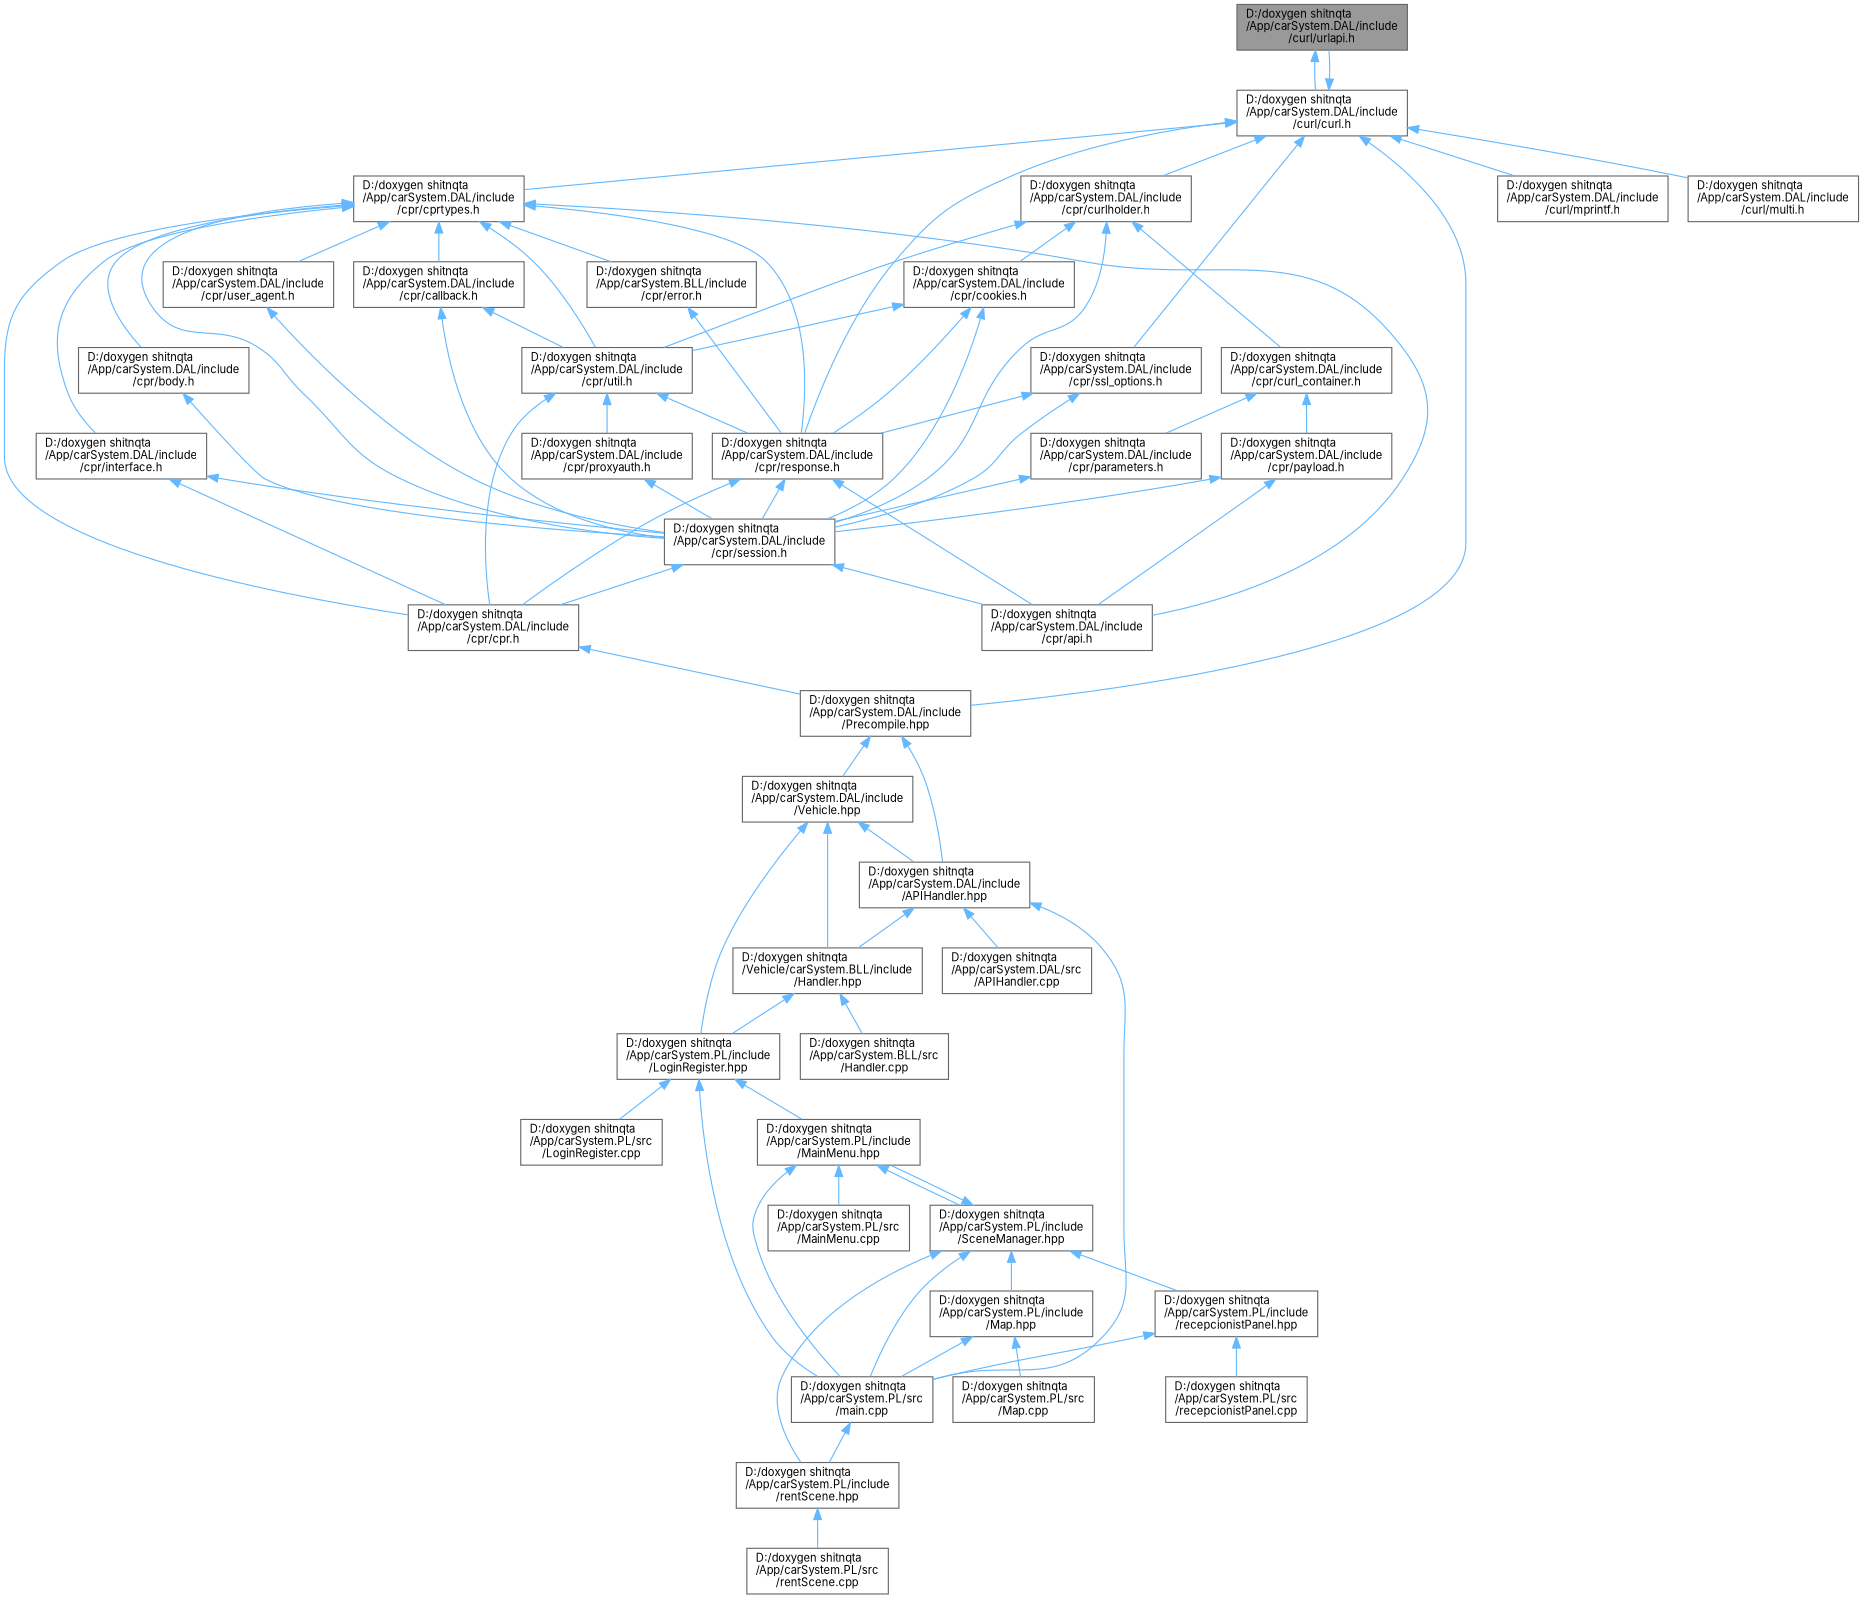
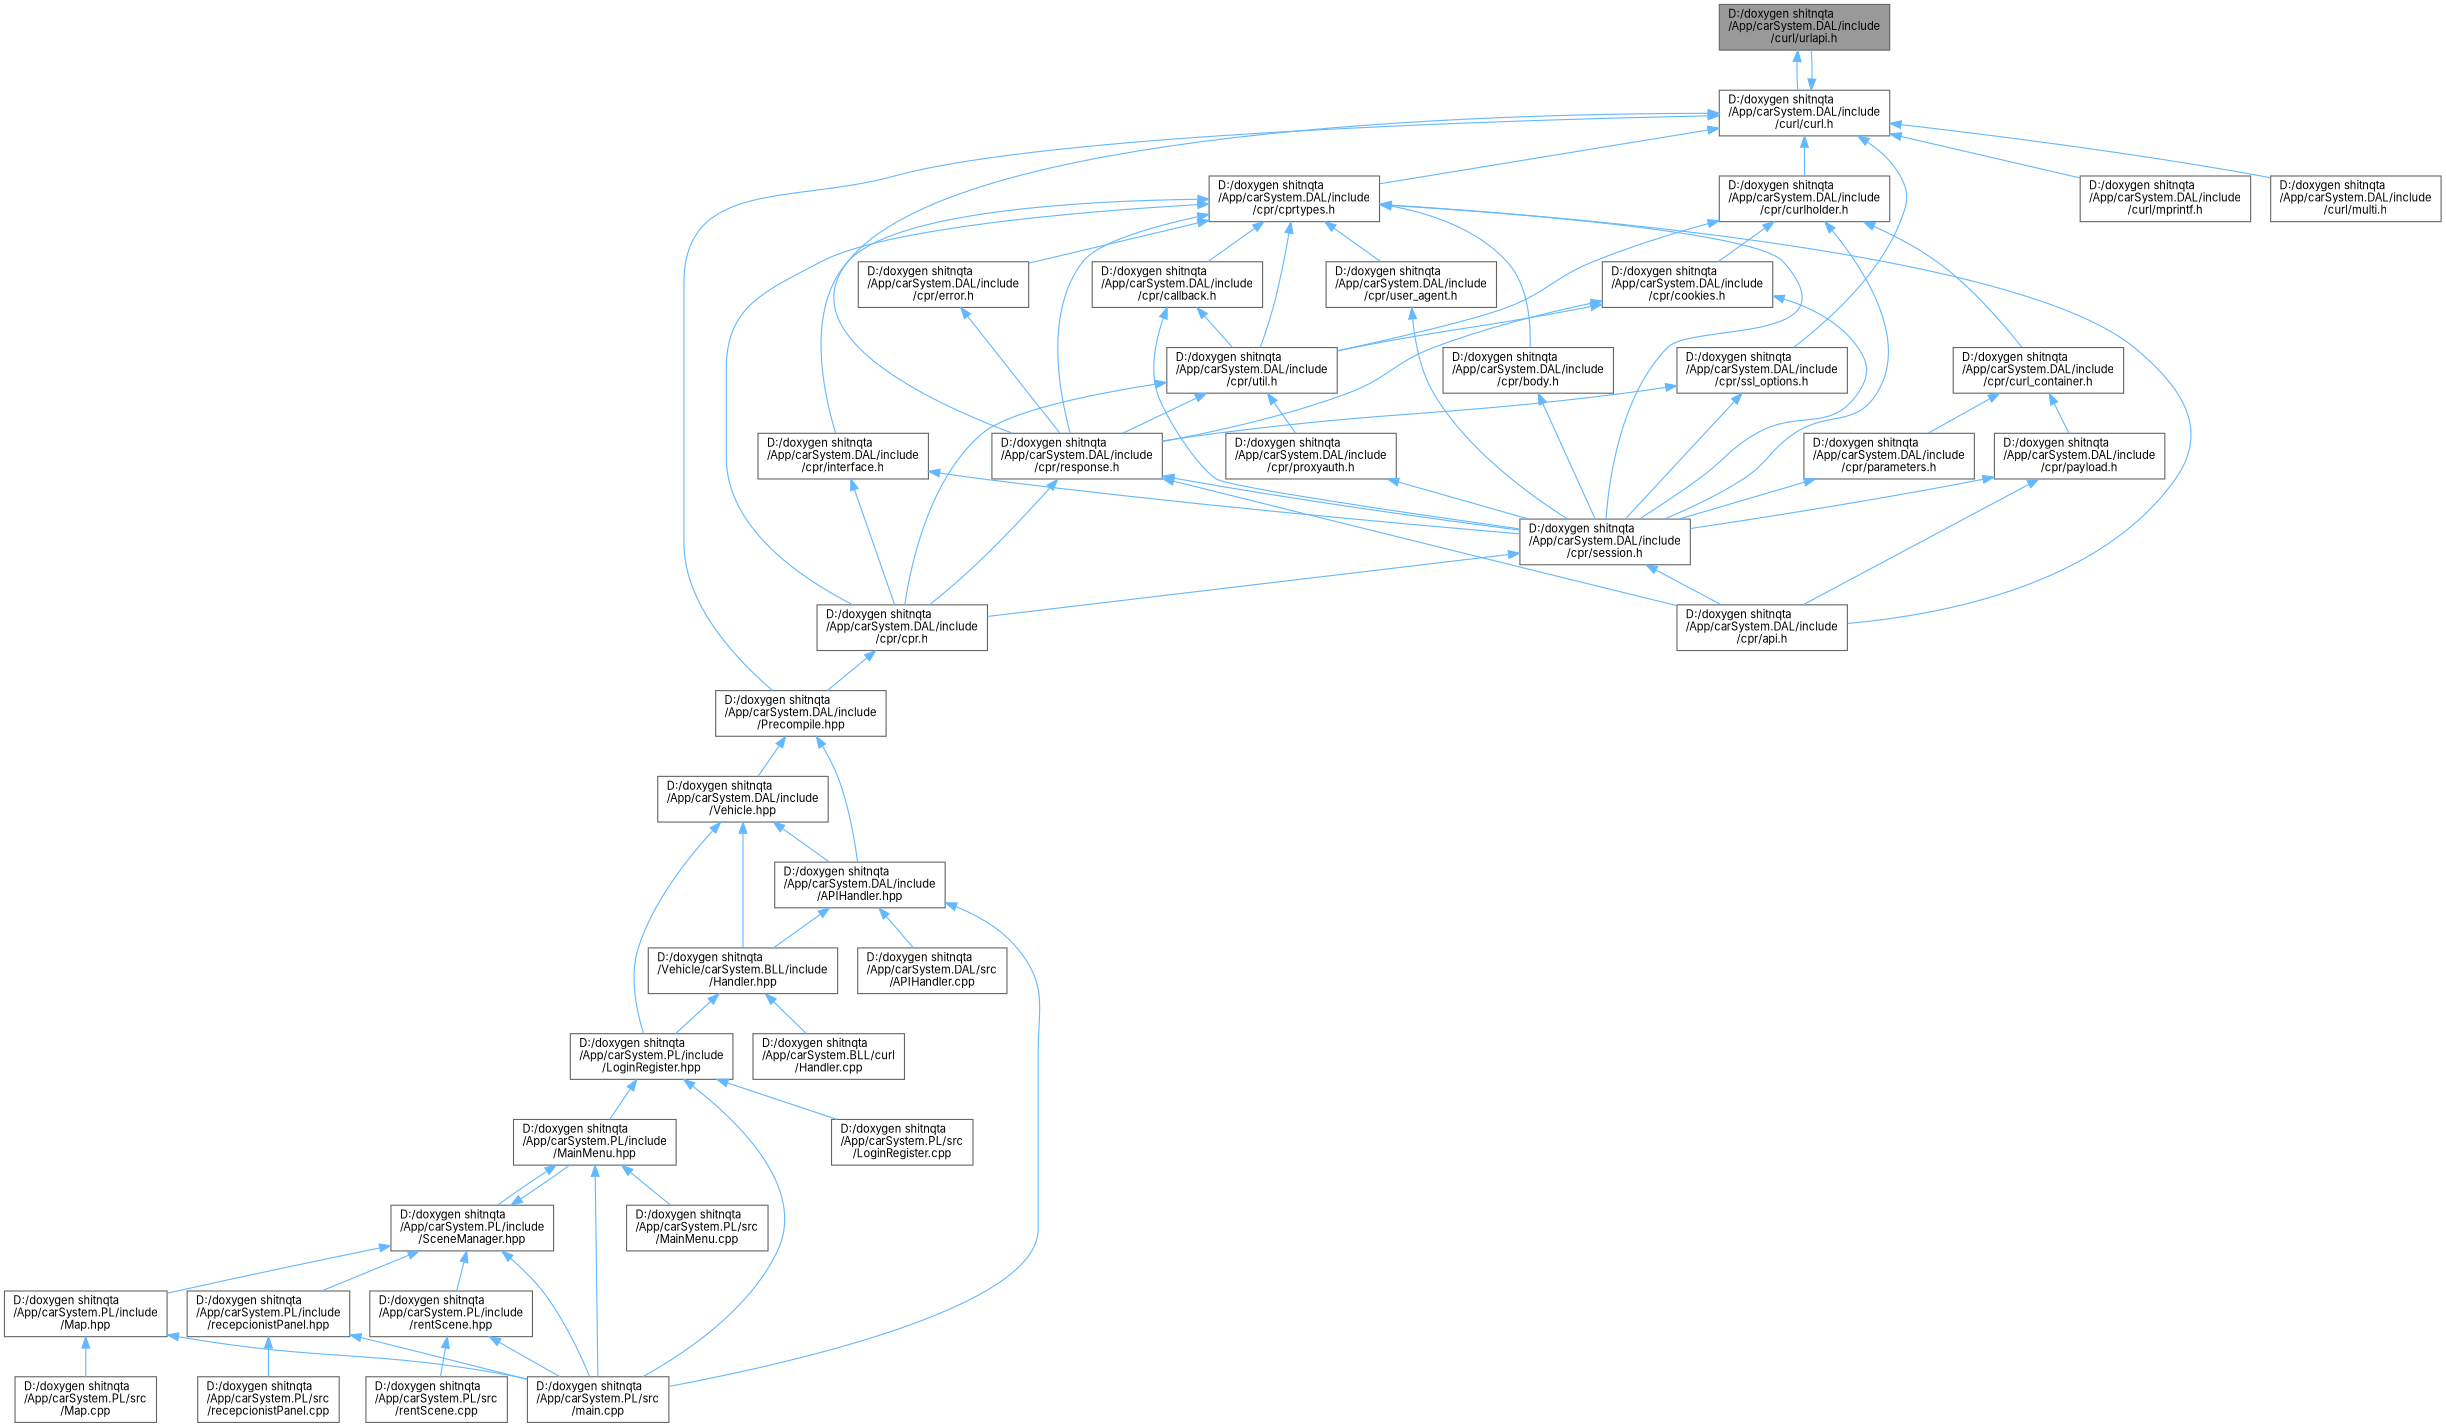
  digraph {
    fontname=Inter
    node [color=grey40 fillcolor=white fontname=Inter fontsize=10 shape=box style=filled]
    edge [color=steelblue1 dir=back fontname=Inter fontsize=10 labelfontname=Helvetica labelfontsize=10 style=solid]
    n1 [color=gray40 fillcolor=grey60 fontcolor=black height=0.2 label="D:/doxygen shitnqta\l/App/carSystem.DAL/include\l/curl/urlapi.h" width=0.4]
    n2 [height=0.2 label="D:/doxygen shitnqta\l/App/carSystem.DAL/include\l/curl/curl.h" width=0.4]
    n3 [height=0.2 label="D:/doxygen shitnqta\l/App/carSystem.DAL/include\l/Precompile.hpp" width=0.4]
    n4 [height=0.2 label="D:/doxygen shitnqta\l/App/carSystem.DAL/include\l/cpr/cprtypes.h" width=0.4]
    n5 [height=0.2 label="D:/doxygen shitnqta\l/App/carSystem.DAL/include\l/cpr/response.h" width=0.4]
    n6 [height=0.2 label="D:/doxygen shitnqta\l/App/carSystem.DAL/include\l/cpr/curlholder.h" width=0.4]
    n7 [height=0.2 label="D:/doxygen shitnqta\l/App/carSystem.DAL/include\l/cpr/ssl_options.h" width=0.4]
    n8 [height=0.2 label="D:/doxygen shitnqta\l/App/carSystem.DAL/include\l/curl/mprintf.h" width=0.4]
    n9 [height=0.2 label="D:/doxygen shitnqta\l/App/carSystem.DAL/include\l/curl/multi.h" width=0.4]
    n10 [height=0.2 label="D:/doxygen shitnqta\l/App/carSystem.DAL/include\l/APIHandler.hpp" width=0.4]
    n11 [height=0.2 label="D:/doxygen shitnqta\l/App/carSystem.DAL/include\l/Vehicle.hpp" width=0.4]
    n12 [height=0.2 label="D:/doxygen shitnqta\l/App/carSystem.DAL/include\l/cpr/api.h" width=0.4]
    n13 [height=0.2 label="D:/doxygen shitnqta\l/App/carSystem.DAL/include\l/cpr/cpr.h" width=0.4]
    n14 [height=0.2 label="D:/doxygen shitnqta\l/App/carSystem.DAL/include\l/cpr/body.h" width=0.4]
    n15 [height=0.2 label="D:/doxygen shitnqta\l/App/carSystem.DAL/include\l/cpr/session.h" width=0.4]
    n16 [height=0.2 label="D:/doxygen shitnqta\l/App/carSystem.DAL/include\l/cpr/callback.h" width=0.4]
    n17 [height=0.2 label="D:/doxygen shitnqta\l/App/carSystem.DAL/include\l/cpr/util.h" width=0.4]
-   n18 [height=0.2 label="D:/doxygen shitnqta\l/App/carSystem.BLL/include\l/cpr/error.h" width=0.4]
+   n18 [height=0.2 label="D:/doxygen shitnqta\l/App/carSystem.DAL/include\l/cpr/error.h" width=0.4]
    n19 [height=0.2 label="D:/doxygen shitnqta\l/App/carSystem.DAL/include\l/cpr/interface.h" width=0.4]
    n20 [height=0.2 label="D:/doxygen shitnqta\l/App/carSystem.DAL/include\l/cpr/user_agent.h" width=0.4]
    n21 [height=0.2 label="D:/doxygen shitnqta\l/App/carSystem.DAL/include\l/cpr/cookies.h" width=0.4]
    n22 [height=0.2 label="D:/doxygen shitnqta\l/App/carSystem.DAL/include\l/cpr/curl_container.h" width=0.4]
    n23 [height=0.2 label="D:/doxygen shitnqta\l/Vehicle/carSystem.BLL/include\l/Handler.hpp" width=0.4]
    n24 [height=0.2 label="D:/doxygen shitnqta\l/App/carSystem.PL/src\l/main.cpp" width=0.4]
    n25 [height=0.2 label="D:/doxygen shitnqta\l/App/carSystem.DAL/src\l/APIHandler.cpp" width=0.4]
    n26 [height=0.2 label="D:/doxygen shitnqta\l/App/carSystem.PL/include\l/LoginRegister.hpp" width=0.4]
-   n27 [height=0.2 label="D:/doxygen shitnqta\l/App/carSystem.BLL/src\l/Handler.cpp" width=0.4]
+   n27 [height=0.2 label="D:/doxygen shitnqta\l/App/carSystem.BLL/curl\l/Handler.cpp" width=0.4]
    n28 [height=0.2 label="D:/doxygen shitnqta\l/App/carSystem.PL/include\l/MainMenu.hpp" width=0.4]
    n29 [height=0.2 label="D:/doxygen shitnqta\l/App/carSystem.PL/src\l/LoginRegister.cpp" width=0.4]
    n30 [height=0.2 label="D:/doxygen shitnqta\l/App/carSystem.PL/include\l/SceneManager.hpp" width=0.4]
    n31 [height=0.2 label="D:/doxygen shitnqta\l/App/carSystem.PL/src\l/MainMenu.cpp" width=0.4]
    n32 [height=0.2 label="D:/doxygen shitnqta\l/App/carSystem.PL/include\l/Map.hpp" width=0.4]
    n33 [height=0.2 label="D:/doxygen shitnqta\l/App/carSystem.PL/include\l/recepcionistPanel.hpp" width=0.4]
    n34 [height=0.2 label="D:/doxygen shitnqta\l/App/carSystem.PL/include\l/rentScene.hpp" width=0.4]
    n35 [height=0.2 label="D:/doxygen shitnqta\l/App/carSystem.PL/src\l/Map.cpp" width=0.4]
    n36 [height=0.2 label="D:/doxygen shitnqta\l/App/carSystem.PL/src\l/recepcionistPanel.cpp" width=0.4]
    n37 [height=0.2 label="D:/doxygen shitnqta\l/App/carSystem.PL/src\l/rentScene.cpp" width=0.4]
    n38 [height=0.2 label="D:/doxygen shitnqta\l/App/carSystem.DAL/include\l/cpr/proxyauth.h" width=0.4]
    n39 [height=0.2 label="D:/doxygen shitnqta\l/App/carSystem.DAL/include\l/cpr/parameters.h" width=0.4]
    n40 [height=0.2 label="D:/doxygen shitnqta\l/App/carSystem.DAL/include\l/cpr/payload.h" width=0.4]
    n1 -> n2
    n2 -> n1
    n2 -> n3
    n2 -> n4
    n2 -> n5
    n2 -> n6
    n2 -> n7
    n2 -> n8
    n2 -> n9
    n3 -> n10
    n3 -> n11
    n4 -> n5
    n4 -> n12
    n4 -> n13
    n4 -> n14
    n4 -> n15
    n4 -> n16
    n4 -> n17
    n4 -> n18
    n4 -> n19
    n4 -> n20
    n5 -> n12
    n5 -> n13
    n5 -> n15
    n6 -> n15
    n6 -> n17
    n6 -> n21
    n6 -> n22
    n7 -> n5
    n7 -> n15
    n10 -> n23
    n10 -> n24
    n10 -> n25
    n11 -> n10
    n11 -> n23
    n11 -> n26
    n13 -> n3
    n14 -> n15
    n15 -> n12
    n15 -> n13
    n16 -> n15
    n16 -> n17
    n17 -> n5
    n17 -> n13
    n17 -> n38
    n18 -> n5
    n19 -> n13
    n19 -> n15
    n20 -> n15
    n21 -> n5
    n21 -> n15
    n21 -> n17
    n22 -> n39
    n22 -> n40
    n23 -> n26
    n23 -> n27
    n26 -> n24
    n26 -> n28
    n26 -> n29
    n28 -> n24
    n28 -> n30
    n28 -> n31
    n30 -> n24
    n30 -> n28
    n30 -> n32
    n30 -> n33
    n30 -> n34
    n32 -> n24
    n32 -> n35
    n33 -> n24
    n33 -> n36
-   n24 -> n34
+   n34 -> n24
    n34 -> n37
    n38 -> n15
    n39 -> n15
    n40 -> n12
    n40 -> n15
  }
